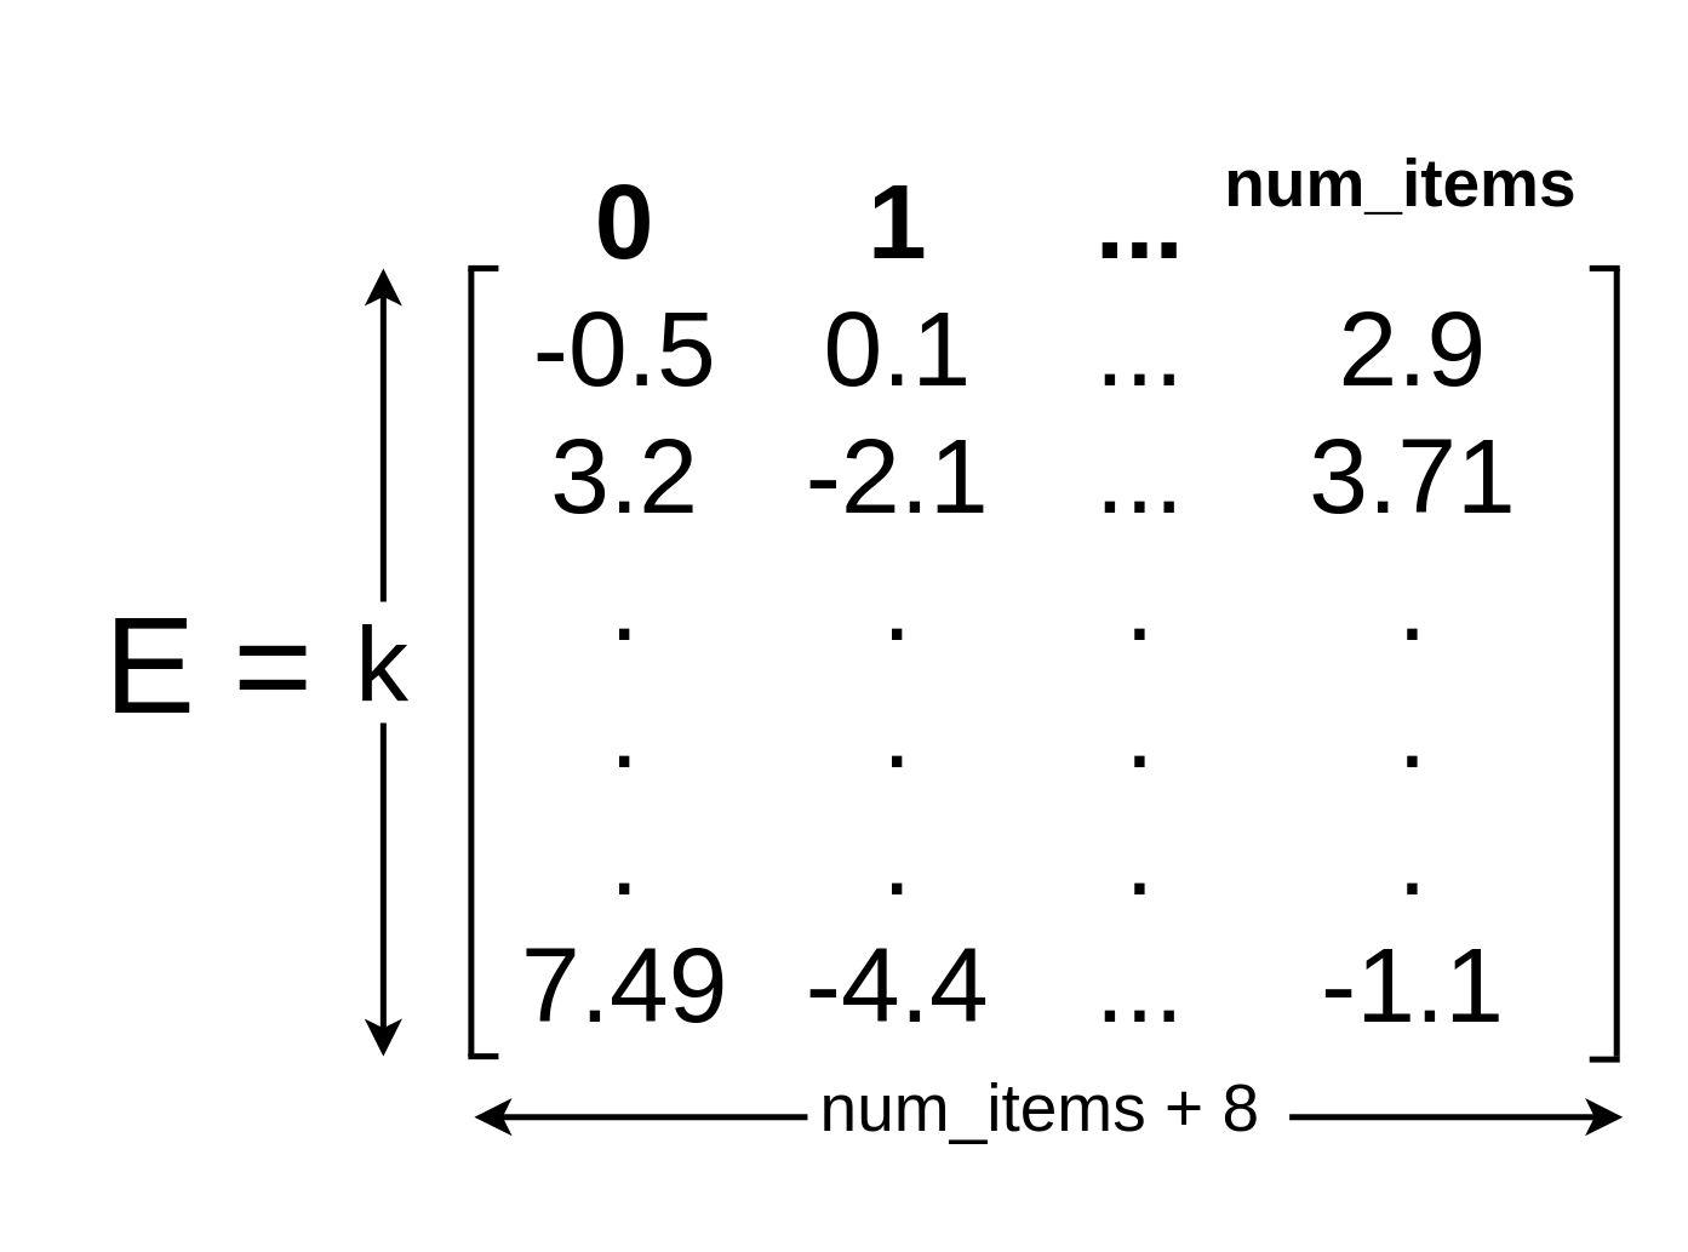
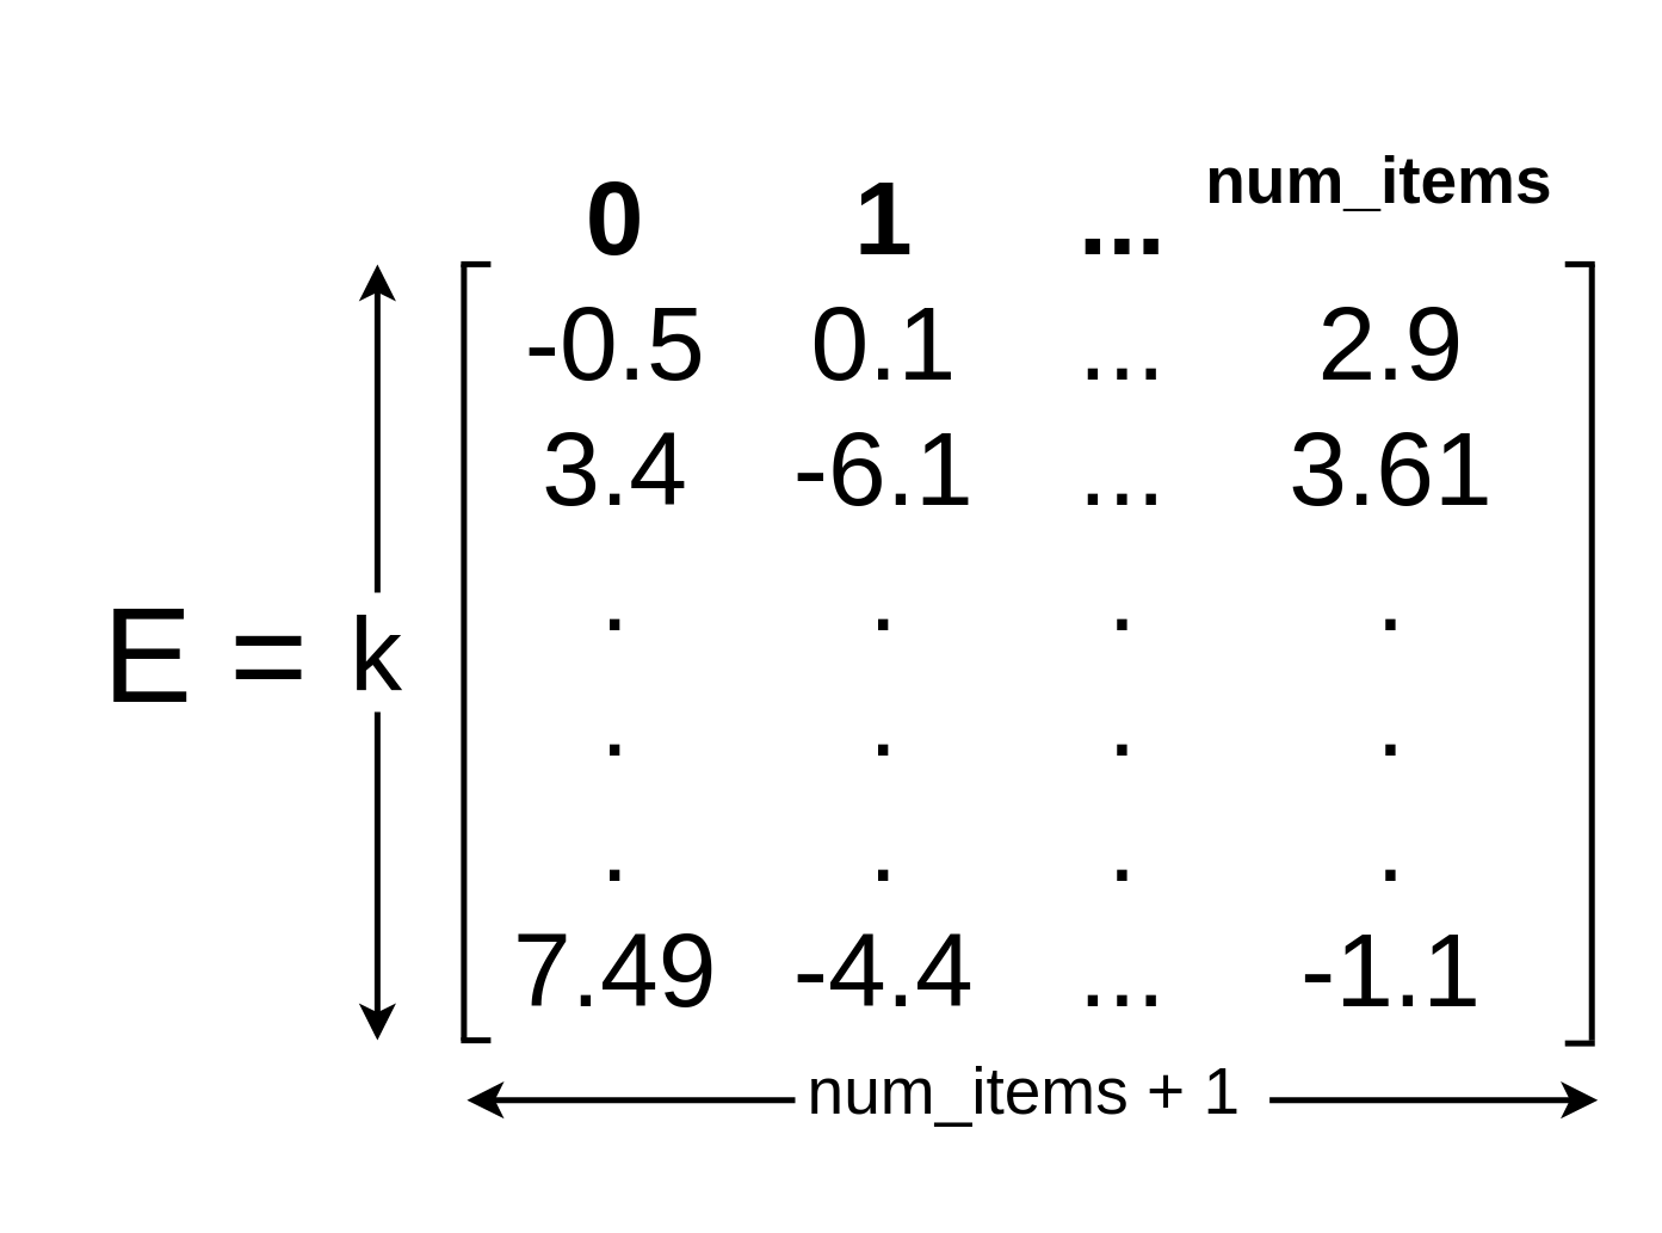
  <mxCell id="0" />
  <mxCell id="1" parent="0" />
  <mxCell id="2" value="&lt;font style=&quot;font-size: 45px&quot;&gt;E =&amp;nbsp;&lt;/font&gt;" style="text;html=1;strokeColor=none;fillColor=none;align=center;verticalAlign=middle;whiteSpace=wrap;rounded=0;" vertex="1" parent="1"><mxGeometry x="20" y="189" width="110" height="60" as="geometry" /></mxCell>
  <mxCell id="3" value="" style="endArrow=none;html=1;strokeWidth=2;" edge="1" parent="1"><mxGeometry width="50" height="50" relative="1" as="geometry"><mxPoint x="155" y="348" as="sourcePoint" /><mxPoint x="155" y="88" as="targetPoint" /><Array as="points"><mxPoint x="155" y="208" /></Array></mxGeometry></mxCell>
- <mxCell id="4" value="&lt;font style=&quot;font-size: 35px&quot;&gt;&lt;b&gt;0&lt;/b&gt;&lt;br&gt;-0.5&lt;br&gt;3.2&lt;br&gt;.&lt;br&gt;.&lt;br&gt;.&lt;br&gt;7.49&lt;/font&gt;&lt;br&gt;" style="text;html=1;strokeColor=none;fillColor=none;align=center;verticalAlign=middle;whiteSpace=wrap;rounded=0;" vertex="1" parent="1"><mxGeometry x="176" y="20" width="60" height="356" as="geometry" /></mxCell>
- <mxCell id="5" value="&lt;font style=&quot;font-size: 35px&quot;&gt;&lt;b&gt;1&lt;/b&gt;&lt;br&gt;0.1&lt;br&gt;-2.1&lt;br&gt;.&lt;br&gt;.&lt;br&gt;.&lt;br&gt;-4.4&lt;/font&gt;&lt;br&gt;" style="text;html=1;strokeColor=none;fillColor=none;align=center;verticalAlign=middle;whiteSpace=wrap;rounded=0;" vertex="1" parent="1"><mxGeometry x="266" y="20" width="60" height="356" as="geometry" /></mxCell>
+ <mxCell id="4" value="&lt;font style=&quot;font-size: 35px&quot;&gt;&lt;b&gt;0&lt;/b&gt;&lt;br&gt;-0.5&lt;br&gt;3.4&lt;br&gt;.&lt;br&gt;.&lt;br&gt;.&lt;br&gt;7.49&lt;/font&gt;&lt;br&gt;" style="text;html=1;strokeColor=none;fillColor=none;align=center;verticalAlign=middle;whiteSpace=wrap;rounded=0;" vertex="1" parent="1"><mxGeometry x="176" y="20" width="60" height="356" as="geometry" /></mxCell>
+ <mxCell id="5" value="&lt;font style=&quot;font-size: 35px&quot;&gt;&lt;b&gt;1&lt;/b&gt;&lt;br&gt;0.1&lt;br&gt;-6.1&lt;br&gt;.&lt;br&gt;.&lt;br&gt;.&lt;br&gt;-4.4&lt;/font&gt;&lt;br&gt;" style="text;html=1;strokeColor=none;fillColor=none;align=center;verticalAlign=middle;whiteSpace=wrap;rounded=0;" vertex="1" parent="1"><mxGeometry x="266" y="20" width="60" height="356" as="geometry" /></mxCell>
  <mxCell id="6" value="&lt;font style=&quot;font-size: 35px&quot;&gt;&lt;b&gt;...&lt;/b&gt;&lt;br&gt;...&lt;br&gt;...&lt;br&gt;.&lt;br&gt;.&lt;br&gt;.&lt;br&gt;...&lt;/font&gt;&lt;br&gt;" style="text;html=1;strokeColor=none;fillColor=none;align=center;verticalAlign=middle;whiteSpace=wrap;rounded=0;" vertex="1" parent="1"><mxGeometry x="346" y="20" width="60" height="356" as="geometry" /></mxCell>
- <mxCell id="7" value="&lt;font&gt;&lt;span style=&quot;font-size: 35px&quot;&gt;&amp;nbsp;&lt;/span&gt;&lt;br&gt;&lt;span style=&quot;font-size: 35px&quot;&gt;2.9&lt;/span&gt;&lt;br&gt;&lt;span style=&quot;font-size: 35px&quot;&gt;3.71&lt;/span&gt;&lt;br&gt;&lt;span style=&quot;font-size: 35px&quot;&gt;.&lt;/span&gt;&lt;br&gt;&lt;span style=&quot;font-size: 35px&quot;&gt;.&lt;/span&gt;&lt;br&gt;&lt;span style=&quot;font-size: 35px&quot;&gt;.&lt;/span&gt;&lt;br&gt;&lt;span style=&quot;font-size: 35px&quot;&gt;-1.1&lt;/span&gt;&lt;/font&gt;&lt;br&gt;" style="text;html=1;strokeColor=none;fillColor=none;align=center;verticalAlign=middle;whiteSpace=wrap;rounded=0;" vertex="1" parent="1"><mxGeometry x="436" y="20" width="60" height="356" as="geometry" /></mxCell>
+ <mxCell id="7" value="&lt;font&gt;&lt;span style=&quot;font-size: 35px&quot;&gt;&amp;nbsp;&lt;/span&gt;&lt;br&gt;&lt;span style=&quot;font-size: 35px&quot;&gt;2.9&lt;/span&gt;&lt;br&gt;&lt;span style=&quot;font-size: 35px&quot;&gt;3.61&lt;/span&gt;&lt;br&gt;&lt;span style=&quot;font-size: 35px&quot;&gt;.&lt;/span&gt;&lt;br&gt;&lt;span style=&quot;font-size: 35px&quot;&gt;.&lt;/span&gt;&lt;br&gt;&lt;span style=&quot;font-size: 35px&quot;&gt;.&lt;/span&gt;&lt;br&gt;&lt;span style=&quot;font-size: 35px&quot;&gt;-1.1&lt;/span&gt;&lt;/font&gt;&lt;br&gt;" style="text;html=1;strokeColor=none;fillColor=none;align=center;verticalAlign=middle;whiteSpace=wrap;rounded=0;" vertex="1" parent="1"><mxGeometry x="436" y="20" width="60" height="356" as="geometry" /></mxCell>
  <mxCell id="8" value="&lt;b&gt;&lt;font style=&quot;font-size: 22px&quot;&gt;num_items&lt;/font&gt;&lt;/b&gt;" style="text;html=1;strokeColor=none;fillColor=none;align=center;verticalAlign=middle;whiteSpace=wrap;rounded=0;" vertex="1" parent="1"><mxGeometry x="442" y="51" width="40" height="20" as="geometry" /></mxCell>
  <mxCell id="9" value="" style="endArrow=none;html=1;strokeWidth=2;" edge="1" parent="1"><mxGeometry width="50" height="50" relative="1" as="geometry"><mxPoint x="533" y="348" as="sourcePoint" /><mxPoint x="533" y="88" as="targetPoint" /><Array as="points"><mxPoint x="533" y="208" /></Array></mxGeometry></mxCell>
  <mxCell id="10" value="" style="endArrow=none;html=1;strokeWidth=2;" edge="1" parent="1"><mxGeometry width="50" height="50" relative="1" as="geometry"><mxPoint x="154" y="88" as="sourcePoint" /><mxPoint x="164" y="88" as="targetPoint" /><Array as="points"><mxPoint x="154" y="88" /></Array></mxGeometry></mxCell>
  <mxCell id="11" value="" style="endArrow=none;html=1;strokeWidth=2;" edge="1" parent="1"><mxGeometry width="50" height="50" relative="1" as="geometry"><mxPoint x="154" y="348" as="sourcePoint" /><mxPoint x="164" y="348" as="targetPoint" /><Array as="points"><mxPoint x="154" y="348" /></Array></mxGeometry></mxCell>
  <mxCell id="12" value="" style="endArrow=none;html=1;strokeWidth=2;" edge="1" parent="1"><mxGeometry width="50" height="50" relative="1" as="geometry"><mxPoint x="534" y="88" as="sourcePoint" /><mxPoint x="524" y="88" as="targetPoint" /><Array as="points"><mxPoint x="534" y="88" /></Array></mxGeometry></mxCell>
  <mxCell id="13" value="" style="endArrow=none;html=1;strokeWidth=2;" edge="1" parent="1"><mxGeometry width="50" height="50" relative="1" as="geometry"><mxPoint x="534" y="349" as="sourcePoint" /><mxPoint x="524" y="349" as="targetPoint" /><Array as="points"><mxPoint x="534" y="349" /></Array></mxGeometry></mxCell>
  <mxCell id="14" value="" style="endArrow=classic;html=1;strokeWidth=2;" edge="1" parent="1"><mxGeometry width="50" height="50" relative="1" as="geometry"><mxPoint x="126" y="198" as="sourcePoint" /><mxPoint x="126" y="88" as="targetPoint" /><Array as="points"><mxPoint x="126" y="178" /></Array></mxGeometry></mxCell>
  <mxCell id="15" value="" style="endArrow=classic;html=1;strokeWidth=2;" edge="1" parent="1"><mxGeometry width="50" height="50" relative="1" as="geometry"><mxPoint x="126" y="238" as="sourcePoint" /><mxPoint x="126" y="348" as="targetPoint" /><Array as="points"><mxPoint x="126" y="278" /></Array></mxGeometry></mxCell>
  <mxCell id="16" value="&lt;font style=&quot;font-size: 35px&quot;&gt;k&lt;/font&gt;" style="text;html=1;strokeColor=none;fillColor=none;align=center;verticalAlign=middle;whiteSpace=wrap;rounded=0;" vertex="1" parent="1"><mxGeometry x="106" y="208" width="40" height="19" as="geometry" /></mxCell>
  <mxCell id="17" value="" style="endArrow=classic;html=1;strokeWidth=2;" edge="1" parent="1"><mxGeometry width="50" height="50" relative="1" as="geometry"><mxPoint x="425" y="368" as="sourcePoint" /><mxPoint x="535" y="368" as="targetPoint" /></mxGeometry></mxCell>
  <mxCell id="18" value="" style="endArrow=classic;html=1;strokeWidth=2;" edge="1" parent="1"><mxGeometry width="50" height="50" relative="1" as="geometry"><mxPoint x="266" y="368" as="sourcePoint" /><mxPoint x="156" y="368" as="targetPoint" /></mxGeometry></mxCell>
- <mxCell id="19" value="&lt;font style=&quot;font-size: 22px&quot;&gt;num_items + 8&lt;/font&gt;" style="text;html=1;strokeColor=none;fillColor=none;align=center;verticalAlign=middle;whiteSpace=wrap;rounded=0;" vertex="1" parent="1"><mxGeometry x="268" y="341" width="150" height="50" as="geometry" /></mxCell>
+ <mxCell id="19" value="&lt;font style=&quot;font-size: 22px&quot;&gt;num_items + 1&lt;/font&gt;" style="text;html=1;strokeColor=none;fillColor=none;align=center;verticalAlign=middle;whiteSpace=wrap;rounded=0;" vertex="1" parent="1"><mxGeometry x="268" y="341" width="150" height="50" as="geometry" /></mxCell>
